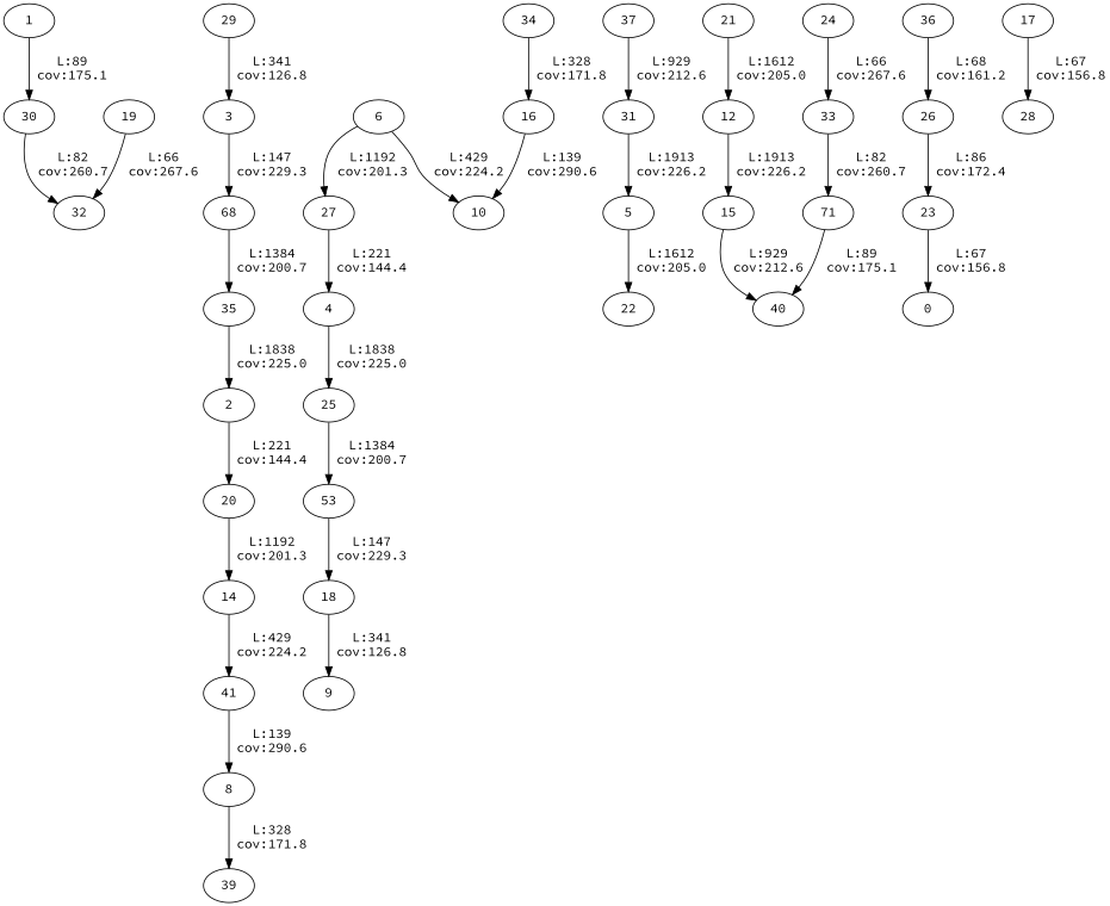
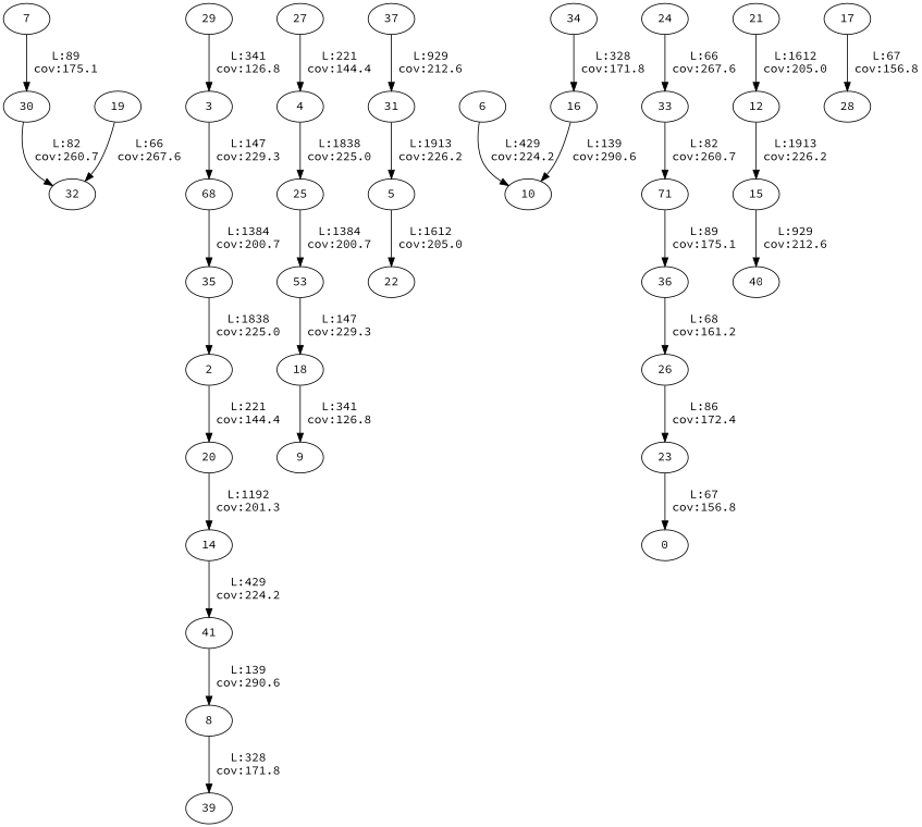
  digraph {
    fontname="Source Code Pro"
    node [fontname="Source Code Pro"]
    edge [fontname="Source Code Pro"]
-   7 [label=1]
+   7
    30
    2
    20
    14
    n6 [label=68]
    3
    35
    4
    25
    n11 [label=53]
    5
    22
    6
    27
    10
    32
    8
    39
    n20 [label=71]
    36
    26
    12
    15
    40
    18
    9
    41
    16
    17
    28
    19
    21
    23
    0
    24
    33
    29
    31
    34
    37
    7 -> 30 [label=" L:89\n cov:175.1"]
    30 -> 32 [label=" L:82\n cov:260.7"]
    2 -> 20 [label=" L:221\n cov:144.4"]
    20 -> 14 [label=" L:1192\n cov:201.3"]
    14 -> 41 [label=" L:429\n cov:224.2"]
    n6 -> 35 [label=" L:1384\n cov:200.7"]
    3 -> n6 [label=" L:147\n cov:229.3"]
    35 -> 2 [label=" L:1838\n cov:225.0"]
    4 -> 25 [label=" L:1838\n cov:225.0"]
    25 -> n11 [label=" L:1384\n cov:200.7"]
    n11 -> 18 [label=" L:147\n cov:229.3"]
    5 -> 22 [label=" L:1612\n cov:205.0"]
-   6 -> 27 [label=" L:1192\n cov:201.3"]
    6 -> 10 [label=" L:429\n cov:224.2"]
    27 -> 4 [label=" L:221\n cov:144.4"]
    8 -> 39 [label=" L:328\n cov:171.8"]
-   n20 -> 40 [label=" L:89\n cov:175.1"]
+   n20 -> 36 [label=" L:89\n cov:175.1"]
    36 -> 26 [label=" L:68\n cov:161.2"]
    26 -> 23 [label=" L:86\n cov:172.4"]
    12 -> 15 [label=" L:1913\n cov:226.2"]
    15 -> 40 [label=" L:929\n cov:212.6"]
    18 -> 9 [label=" L:341\n cov:126.8"]
    41 -> 8 [label=" L:139\n cov:290.6"]
    16 -> 10 [label=" L:139\n cov:290.6"]
    17 -> 28 [label=" L:67\n cov:156.8"]
    19 -> 32 [label=" L:66\n cov:267.6"]
    21 -> 12 [label=" L:1612\n cov:205.0"]
    23 -> 0 [label=" L:67\n cov:156.8"]
    24 -> 33 [label=" L:66\n cov:267.6"]
    33 -> n20 [label=" L:82\n cov:260.7"]
    29 -> 3 [label=" L:341\n cov:126.8"]
    31 -> 5 [label=" L:1913\n cov:226.2"]
    34 -> 16 [label=" L:328\n cov:171.8"]
    37 -> 31 [label=" L:929\n cov:212.6"]
  }
